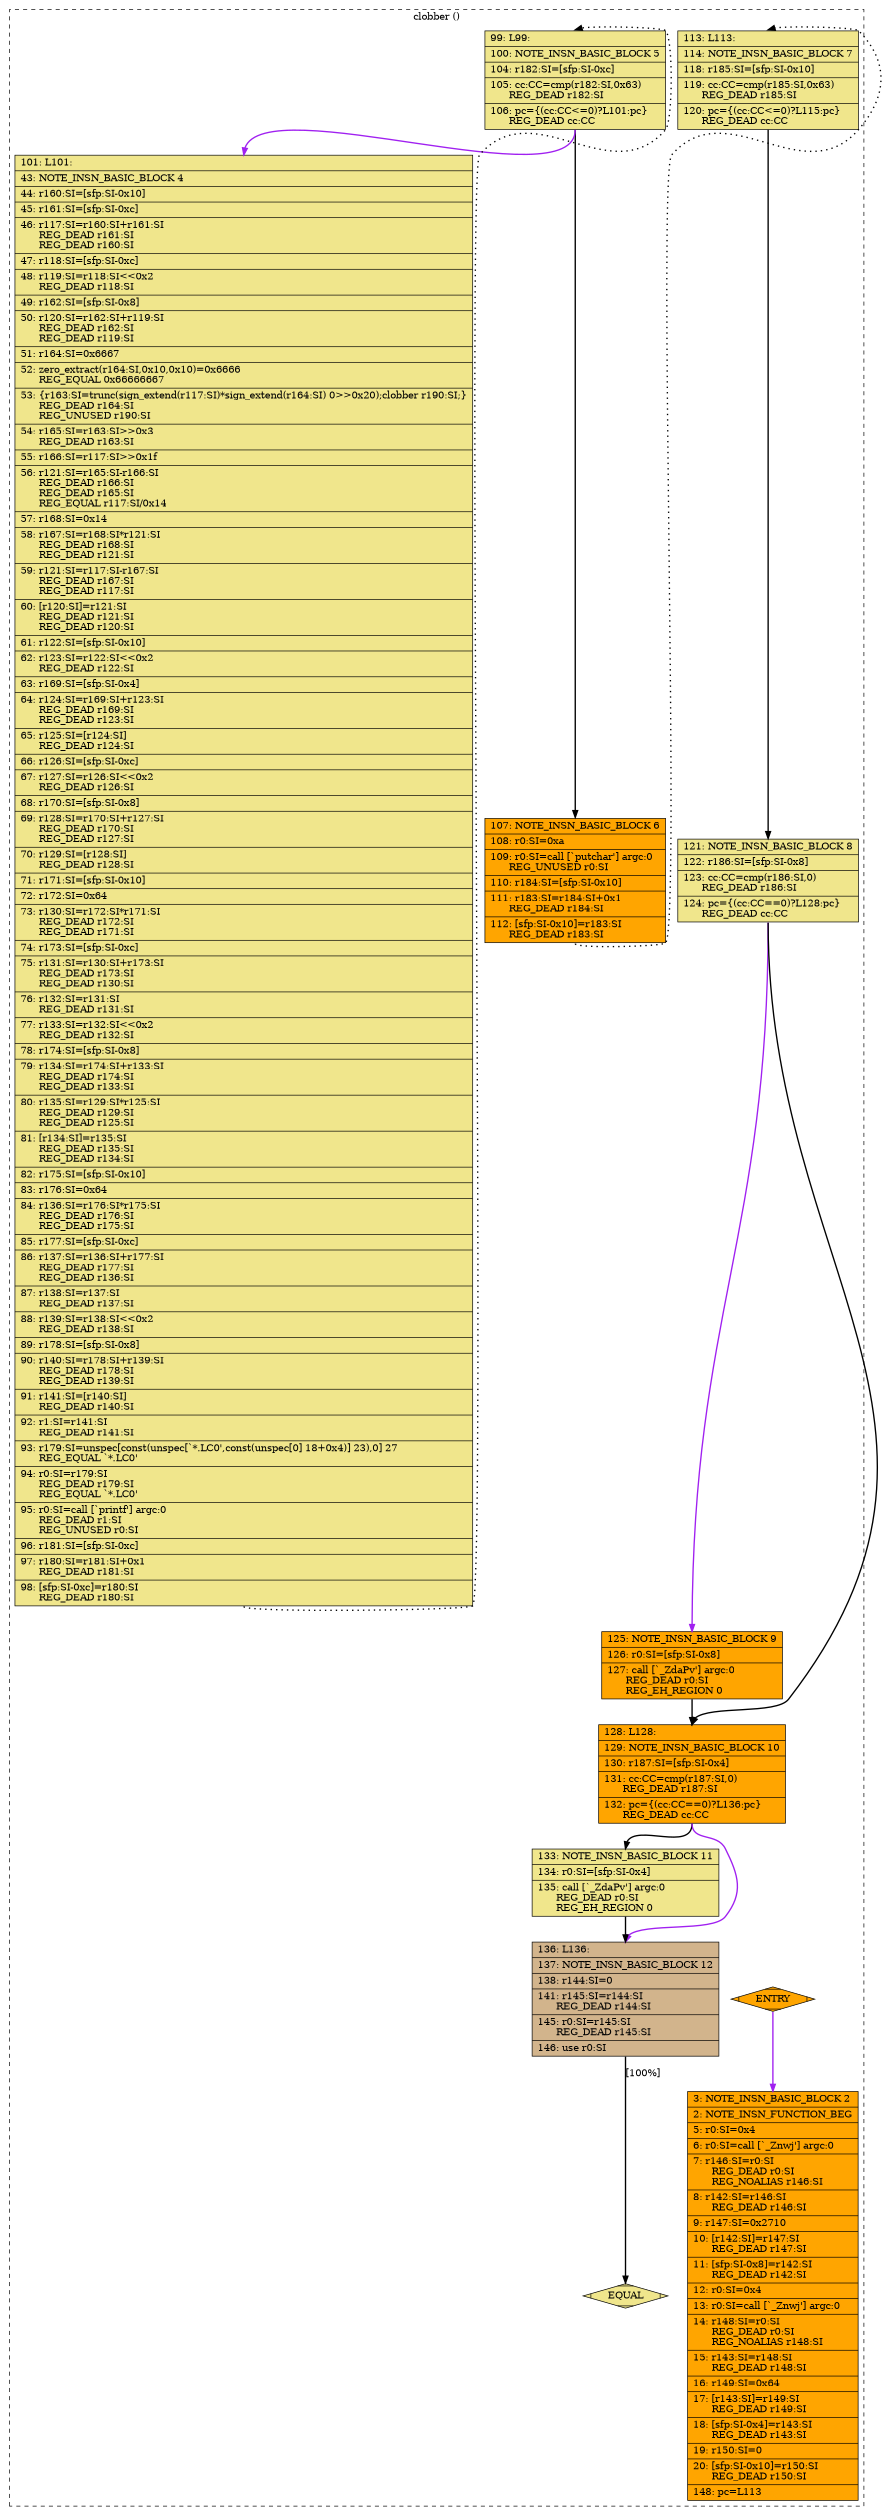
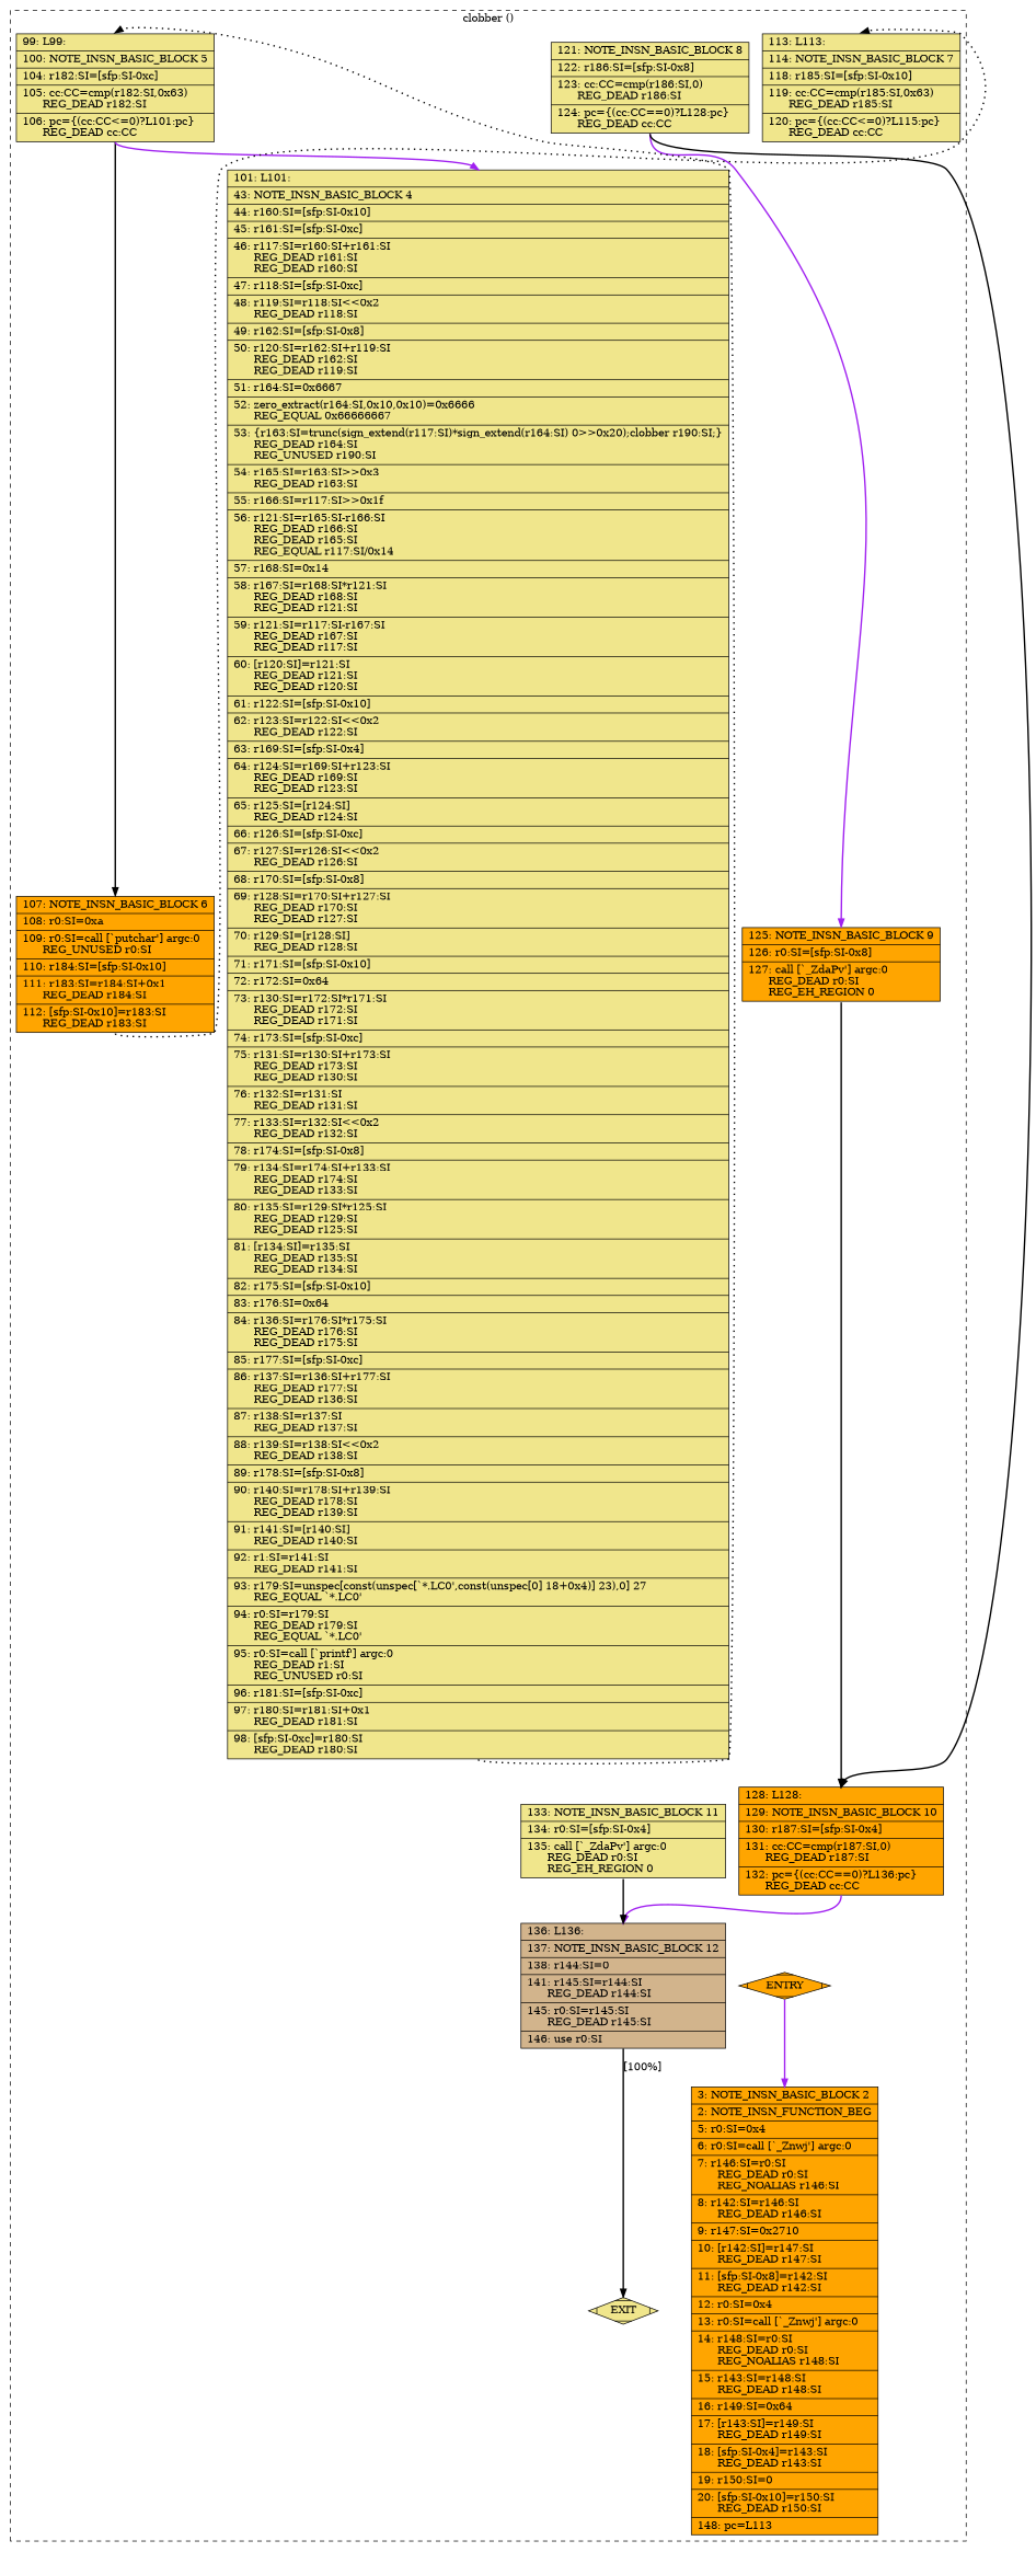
  digraph {
    node [fillcolor=khaki shape=record style=filled]
    edge [color=black constraint=true headport=n style="solid,bold" tailport=s weight=100]
    n1 [fillcolor=orange label=ENTRY shape=Mdiamond]
    n2 [fillcolor=orange label="{\ \ \ \ 3:\ NOTE_INSN_BASIC_BLOCK\ 2\l|\ \ \ \ 2:\ NOTE_INSN_FUNCTION_BEG\l|\ \ \ \ 5:\ r0:SI=0x4\l|\ \ \ \ 6:\ r0:SI=call\ [`_Znwj']\ argc:0\l|\ \ \ \ 7:\ r146:SI=r0:SI\l\ \ \ \ \ \ REG_DEAD\ r0:SI\l\ \ \ \ \ \ REG_NOALIAS\ r146:SI\l|\ \ \ \ 8:\ r142:SI=r146:SI\l\ \ \ \ \ \ REG_DEAD\ r146:SI\l|\ \ \ \ 9:\ r147:SI=0x2710\l|\ \ \ 10:\ [r142:SI]=r147:SI\l\ \ \ \ \ \ REG_DEAD\ r147:SI\l|\ \ \ 11:\ [sfp:SI-0x8]=r142:SI\l\ \ \ \ \ \ REG_DEAD\ r142:SI\l|\ \ \ 12:\ r0:SI=0x4\l|\ \ \ 13:\ r0:SI=call\ [`_Znwj']\ argc:0\l|\ \ \ 14:\ r148:SI=r0:SI\l\ \ \ \ \ \ REG_DEAD\ r0:SI\l\ \ \ \ \ \ REG_NOALIAS\ r148:SI\l|\ \ \ 15:\ r143:SI=r148:SI\l\ \ \ \ \ \ REG_DEAD\ r148:SI\l|\ \ \ 16:\ r149:SI=0x64\l|\ \ \ 17:\ [r143:SI]=r149:SI\l\ \ \ \ \ \ REG_DEAD\ r149:SI\l|\ \ \ 18:\ [sfp:SI-0x4]=r143:SI\l\ \ \ \ \ \ REG_DEAD\ r143:SI\l|\ \ \ 19:\ r150:SI=0\l|\ \ \ 20:\ [sfp:SI-0x10]=r150:SI\l\ \ \ \ \ \ REG_DEAD\ r150:SI\l|\ \ 148:\ pc=L113\l}"]
-   n3 [label=EQUAL shape=Mdiamond]
+   n3 [label=EXIT shape=Mdiamond]
    n4 [label="{\ \ 113:\ L113:\l|\ \ 114:\ NOTE_INSN_BASIC_BLOCK\ 7\l|\ \ 118:\ r185:SI=[sfp:SI-0x10]\l|\ \ 119:\ cc:CC=cmp(r185:SI,0x63)\l\ \ \ \ \ \ REG_DEAD\ r185:SI\l|\ \ 120:\ pc=\{(cc:CC\<=0)?L115:pc\}\l\ \ \ \ \ \ REG_DEAD\ cc:CC\l}"]
    n5 [label="{\ \ 121:\ NOTE_INSN_BASIC_BLOCK\ 8\l|\ \ 122:\ r186:SI=[sfp:SI-0x8]\l|\ \ 123:\ cc:CC=cmp(r186:SI,0)\l\ \ \ \ \ \ REG_DEAD\ r186:SI\l|\ \ 124:\ pc=\{(cc:CC==0)?L128:pc\}\l\ \ \ \ \ \ REG_DEAD\ cc:CC\l}"]
    n6 [fillcolor=orange label="{\ \ 125:\ NOTE_INSN_BASIC_BLOCK\ 9\l|\ \ 126:\ r0:SI=[sfp:SI-0x8]\l|\ \ 127:\ call\ [`_ZdaPv']\ argc:0\l\ \ \ \ \ \ REG_DEAD\ r0:SI\l\ \ \ \ \ \ REG_EH_REGION\ 0\l}"]
    n7 [fillcolor=orange label="{\ \ 128:\ L128:\l|\ \ 129:\ NOTE_INSN_BASIC_BLOCK\ 10\l|\ \ 130:\ r187:SI=[sfp:SI-0x4]\l|\ \ 131:\ cc:CC=cmp(r187:SI,0)\l\ \ \ \ \ \ REG_DEAD\ r187:SI\l|\ \ 132:\ pc=\{(cc:CC==0)?L136:pc\}\l\ \ \ \ \ \ REG_DEAD\ cc:CC\l}"]
    n8 [label="{\ \ 133:\ NOTE_INSN_BASIC_BLOCK\ 11\l|\ \ 134:\ r0:SI=[sfp:SI-0x4]\l|\ \ 135:\ call\ [`_ZdaPv']\ argc:0\l\ \ \ \ \ \ REG_DEAD\ r0:SI\l\ \ \ \ \ \ REG_EH_REGION\ 0\l}"]
    n9 [fillcolor=tan label="{\ \ 136:\ L136:\l|\ \ 137:\ NOTE_INSN_BASIC_BLOCK\ 12\l|\ \ 138:\ r144:SI=0\l|\ \ 141:\ r145:SI=r144:SI\l\ \ \ \ \ \ REG_DEAD\ r144:SI\l|\ \ 145:\ r0:SI=r145:SI\l\ \ \ \ \ \ REG_DEAD\ r145:SI\l|\ \ 146:\ use\ r0:SI\l}"]
    n10 [label="{\ \ \ 99:\ L99:\l|\ \ 100:\ NOTE_INSN_BASIC_BLOCK\ 5\l|\ \ 104:\ r182:SI=[sfp:SI-0xc]\l|\ \ 105:\ cc:CC=cmp(r182:SI,0x63)\l\ \ \ \ \ \ REG_DEAD\ r182:SI\l|\ \ 106:\ pc=\{(cc:CC\<=0)?L101:pc\}\l\ \ \ \ \ \ REG_DEAD\ cc:CC\l}"]
    n11 [fillcolor=orange label="{\ \ 107:\ NOTE_INSN_BASIC_BLOCK\ 6\l|\ \ 108:\ r0:SI=0xa\l|\ \ 109:\ r0:SI=call\ [`putchar']\ argc:0\l\ \ \ \ \ \ REG_UNUSED\ r0:SI\l|\ \ 110:\ r184:SI=[sfp:SI-0x10]\l|\ \ 111:\ r183:SI=r184:SI+0x1\l\ \ \ \ \ \ REG_DEAD\ r184:SI\l|\ \ 112:\ [sfp:SI-0x10]=r183:SI\l\ \ \ \ \ \ REG_DEAD\ r183:SI\l}"]
    n12 [label="{\ \ 101:\ L101:\l|\ \ \ 43:\ NOTE_INSN_BASIC_BLOCK\ 4\l|\ \ \ 44:\ r160:SI=[sfp:SI-0x10]\l|\ \ \ 45:\ r161:SI=[sfp:SI-0xc]\l|\ \ \ 46:\ r117:SI=r160:SI+r161:SI\l\ \ \ \ \ \ REG_DEAD\ r161:SI\l\ \ \ \ \ \ REG_DEAD\ r160:SI\l|\ \ \ 47:\ r118:SI=[sfp:SI-0xc]\l|\ \ \ 48:\ r119:SI=r118:SI\<\<0x2\l\ \ \ \ \ \ REG_DEAD\ r118:SI\l|\ \ \ 49:\ r162:SI=[sfp:SI-0x8]\l|\ \ \ 50:\ r120:SI=r162:SI+r119:SI\l\ \ \ \ \ \ REG_DEAD\ r162:SI\l\ \ \ \ \ \ REG_DEAD\ r119:SI\l|\ \ \ 51:\ r164:SI=0x6667\l|\ \ \ 52:\ zero_extract(r164:SI,0x10,0x10)=0x6666\l\ \ \ \ \ \ REG_EQUAL\ 0x66666667\l|\ \ \ 53:\ \{r163:SI=trunc(sign_extend(r117:SI)*sign_extend(r164:SI)\ 0\>\>0x20);clobber\ r190:SI;\}\l\ \ \ \ \ \ REG_DEAD\ r164:SI\l\ \ \ \ \ \ REG_UNUSED\ r190:SI\l|\ \ \ 54:\ r165:SI=r163:SI\>\>0x3\l\ \ \ \ \ \ REG_DEAD\ r163:SI\l|\ \ \ 55:\ r166:SI=r117:SI\>\>0x1f\l|\ \ \ 56:\ r121:SI=r165:SI-r166:SI\l\ \ \ \ \ \ REG_DEAD\ r166:SI\l\ \ \ \ \ \ REG_DEAD\ r165:SI\l\ \ \ \ \ \ REG_EQUAL\ r117:SI/0x14\l|\ \ \ 57:\ r168:SI=0x14\l|\ \ \ 58:\ r167:SI=r168:SI*r121:SI\l\ \ \ \ \ \ REG_DEAD\ r168:SI\l\ \ \ \ \ \ REG_DEAD\ r121:SI\l|\ \ \ 59:\ r121:SI=r117:SI-r167:SI\l\ \ \ \ \ \ REG_DEAD\ r167:SI\l\ \ \ \ \ \ REG_DEAD\ r117:SI\l|\ \ \ 60:\ [r120:SI]=r121:SI\l\ \ \ \ \ \ REG_DEAD\ r121:SI\l\ \ \ \ \ \ REG_DEAD\ r120:SI\l|\ \ \ 61:\ r122:SI=[sfp:SI-0x10]\l|\ \ \ 62:\ r123:SI=r122:SI\<\<0x2\l\ \ \ \ \ \ REG_DEAD\ r122:SI\l|\ \ \ 63:\ r169:SI=[sfp:SI-0x4]\l|\ \ \ 64:\ r124:SI=r169:SI+r123:SI\l\ \ \ \ \ \ REG_DEAD\ r169:SI\l\ \ \ \ \ \ REG_DEAD\ r123:SI\l|\ \ \ 65:\ r125:SI=[r124:SI]\l\ \ \ \ \ \ REG_DEAD\ r124:SI\l|\ \ \ 66:\ r126:SI=[sfp:SI-0xc]\l|\ \ \ 67:\ r127:SI=r126:SI\<\<0x2\l\ \ \ \ \ \ REG_DEAD\ r126:SI\l|\ \ \ 68:\ r170:SI=[sfp:SI-0x8]\l|\ \ \ 69:\ r128:SI=r170:SI+r127:SI\l\ \ \ \ \ \ REG_DEAD\ r170:SI\l\ \ \ \ \ \ REG_DEAD\ r127:SI\l|\ \ \ 70:\ r129:SI=[r128:SI]\l\ \ \ \ \ \ REG_DEAD\ r128:SI\l|\ \ \ 71:\ r171:SI=[sfp:SI-0x10]\l|\ \ \ 72:\ r172:SI=0x64\l|\ \ \ 73:\ r130:SI=r172:SI*r171:SI\l\ \ \ \ \ \ REG_DEAD\ r172:SI\l\ \ \ \ \ \ REG_DEAD\ r171:SI\l|\ \ \ 74:\ r173:SI=[sfp:SI-0xc]\l|\ \ \ 75:\ r131:SI=r130:SI+r173:SI\l\ \ \ \ \ \ REG_DEAD\ r173:SI\l\ \ \ \ \ \ REG_DEAD\ r130:SI\l|\ \ \ 76:\ r132:SI=r131:SI\l\ \ \ \ \ \ REG_DEAD\ r131:SI\l|\ \ \ 77:\ r133:SI=r132:SI\<\<0x2\l\ \ \ \ \ \ REG_DEAD\ r132:SI\l|\ \ \ 78:\ r174:SI=[sfp:SI-0x8]\l|\ \ \ 79:\ r134:SI=r174:SI+r133:SI\l\ \ \ \ \ \ REG_DEAD\ r174:SI\l\ \ \ \ \ \ REG_DEAD\ r133:SI\l|\ \ \ 80:\ r135:SI=r129:SI*r125:SI\l\ \ \ \ \ \ REG_DEAD\ r129:SI\l\ \ \ \ \ \ REG_DEAD\ r125:SI\l|\ \ \ 81:\ [r134:SI]=r135:SI\l\ \ \ \ \ \ REG_DEAD\ r135:SI\l\ \ \ \ \ \ REG_DEAD\ r134:SI\l|\ \ \ 82:\ r175:SI=[sfp:SI-0x10]\l|\ \ \ 83:\ r176:SI=0x64\l|\ \ \ 84:\ r136:SI=r176:SI*r175:SI\l\ \ \ \ \ \ REG_DEAD\ r176:SI\l\ \ \ \ \ \ REG_DEAD\ r175:SI\l|\ \ \ 85:\ r177:SI=[sfp:SI-0xc]\l|\ \ \ 86:\ r137:SI=r136:SI+r177:SI\l\ \ \ \ \ \ REG_DEAD\ r177:SI\l\ \ \ \ \ \ REG_DEAD\ r136:SI\l|\ \ \ 87:\ r138:SI=r137:SI\l\ \ \ \ \ \ REG_DEAD\ r137:SI\l|\ \ \ 88:\ r139:SI=r138:SI\<\<0x2\l\ \ \ \ \ \ REG_DEAD\ r138:SI\l|\ \ \ 89:\ r178:SI=[sfp:SI-0x8]\l|\ \ \ 90:\ r140:SI=r178:SI+r139:SI\l\ \ \ \ \ \ REG_DEAD\ r178:SI\l\ \ \ \ \ \ REG_DEAD\ r139:SI\l|\ \ \ 91:\ r141:SI=[r140:SI]\l\ \ \ \ \ \ REG_DEAD\ r140:SI\l|\ \ \ 92:\ r1:SI=r141:SI\l\ \ \ \ \ \ REG_DEAD\ r141:SI\l|\ \ \ 93:\ r179:SI=unspec[const(unspec[`*.LC0',const(unspec[0]\ 18+0x4)]\ 23),0]\ 27\l\ \ \ \ \ \ REG_EQUAL\ `*.LC0'\l|\ \ \ 94:\ r0:SI=r179:SI\l\ \ \ \ \ \ REG_DEAD\ r179:SI\l\ \ \ \ \ \ REG_EQUAL\ `*.LC0'\l|\ \ \ 95:\ r0:SI=call\ [`printf']\ argc:0\l\ \ \ \ \ \ REG_DEAD\ r1:SI\l\ \ \ \ \ \ REG_UNUSED\ r0:SI\l|\ \ \ 96:\ r181:SI=[sfp:SI-0xc]\l|\ \ \ 97:\ r180:SI=r181:SI+0x1\l\ \ \ \ \ \ REG_DEAD\ r181:SI\l|\ \ \ 98:\ [sfp:SI-0xc]=r180:SI\l\ \ \ \ \ \ REG_DEAD\ r180:SI\l}"]
    subgraph cluster_1 {
      color=black
      label="clobber ()"
      style=dashed
      n1
      n2
      n3
      n4
      n5
      n6
      n7
      n8
      n9
      n10
      n11
      n12
    }
    n1 -> n2 [color=purple]
    n1 -> n3 [style=invis color="" weight=""]
-   n4 -> n5
    n5 -> n6 [color=purple]
    n5 -> n7 [weight=10]
    n6 -> n7
-   n7 -> n8
    n7 -> n9 [color=purple weight=10]
    n8 -> n9
    n9 -> n3 [label="[100%]"]
    n10 -> n11
    n10 -> n12 [color=purple weight=10]
    n11 -> n4 [constraint=false style="dotted,bold" weight=10]
    n12 -> n10 [constraint=false style="dotted,bold" weight=10]
  }
